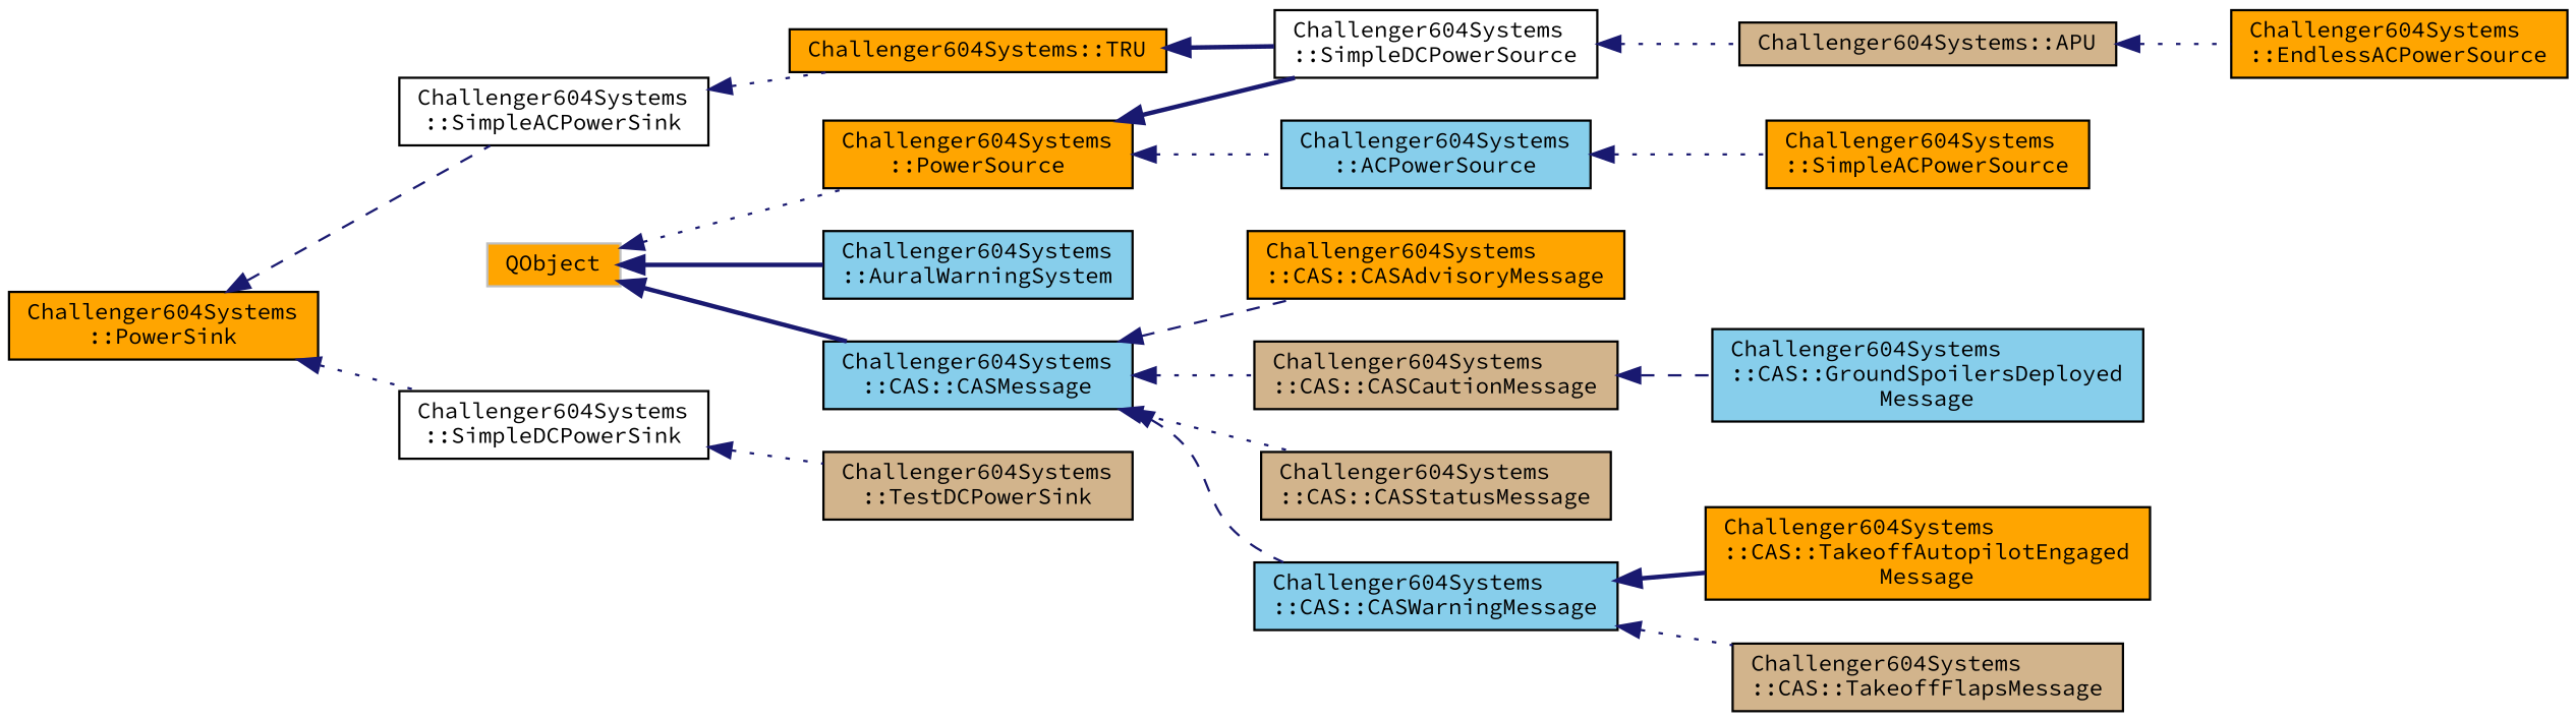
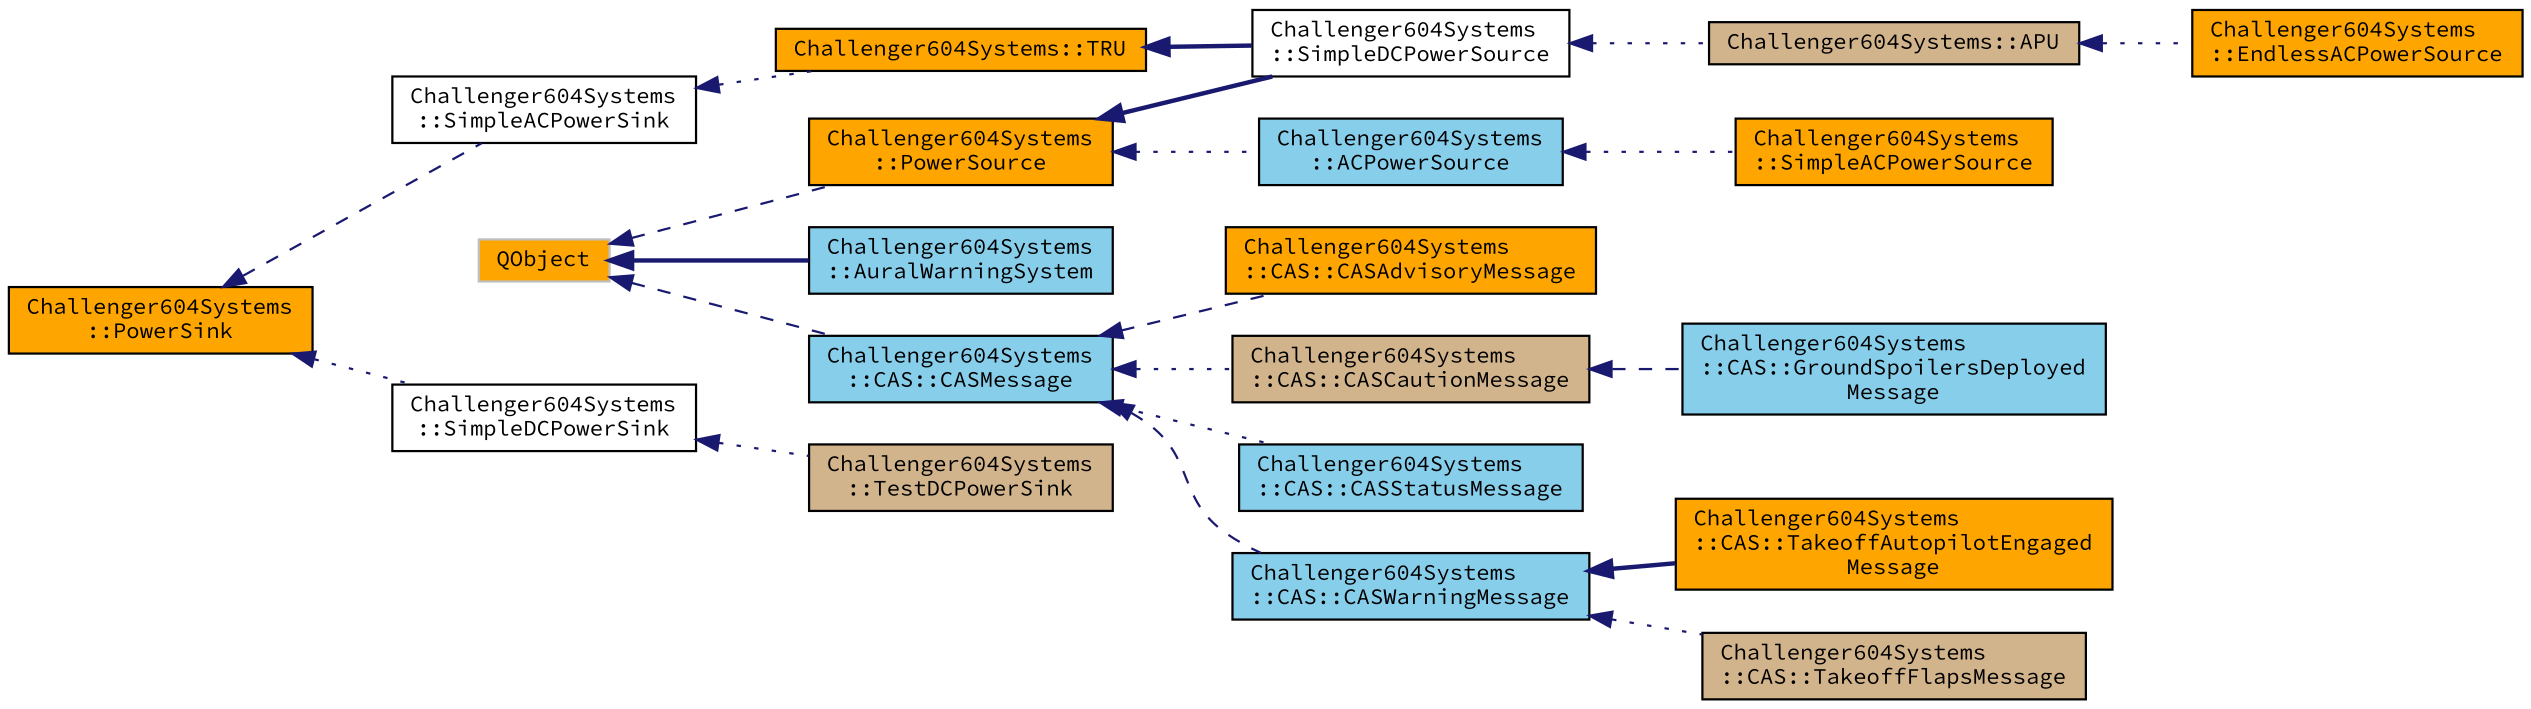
  digraph {
    fontname="Source Code Pro"
    rankdir=LR
    node [color=black fillcolor=orange fontname="Source Code Pro" fontsize=10 shape=record style=filled]
    edge [color=midnightblue dir=back fontname="Source Code Pro" fontsize=10 labelfontname=Helvetica labelfontsize=10 style=dotted]
    n1 [height=0.2 label="Challenger604Systems\l::PowerSink" width=0.4]
    n2 [fillcolor=white height=0.2 label="Challenger604Systems\l::SimpleACPowerSink" width=0.4]
    n3 [fillcolor=white height=0.2 label="Challenger604Systems\l::SimpleDCPowerSink" width=0.4]
    n4 [height=0.2 label="Challenger604Systems::TRU" width=0.4]
    n5 [fillcolor=tan height=0.2 label="Challenger604Systems\l::TestDCPowerSink" width=0.4]
    n6 [fillcolor=white height=0.2 label="Challenger604Systems\l::SimpleDCPowerSource" width=0.4]
    n7 [color=grey75 height=0.2 label=QObject width=0.4]
    n8 [fillcolor=skyblue height=0.2 label="Challenger604Systems\l::AuralWarningSystem" width=0.4]
    n9 [fillcolor=skyblue height=0.2 label="Challenger604Systems\l::CAS::CASMessage" width=0.4]
    n10 [height=0.2 label="Challenger604Systems\l::PowerSource" width=0.4]
    n11 [height=0.2 label="Challenger604Systems\l::CAS::CASAdvisoryMessage" width=0.4]
    n12 [fillcolor=tan height=0.2 label="Challenger604Systems\l::CAS::CASCautionMessage" width=0.4]
-   n13 [fillcolor=tan height=0.2 label="Challenger604Systems\l::CAS::CASStatusMessage" width=0.4]
+   n13 [fillcolor=skyblue height=0.2 label="Challenger604Systems\l::CAS::CASStatusMessage" width=0.4]
    n14 [fillcolor=skyblue height=0.2 label="Challenger604Systems\l::CAS::CASWarningMessage" width=0.4]
    n15 [fillcolor=skyblue height=0.2 label="Challenger604Systems\l::ACPowerSource" width=0.4]
    n16 [fillcolor=skyblue height=0.2 label="Challenger604Systems\l::CAS::GroundSpoilersDeployed\lMessage" width=0.4]
    n17 [height=0.2 label="Challenger604Systems\l::CAS::TakeoffAutopilotEngaged\lMessage" width=0.4]
    n18 [fillcolor=tan height=0.2 label="Challenger604Systems\l::CAS::TakeoffFlapsMessage" width=0.4]
    n19 [height=0.2 label="Challenger604Systems\l::SimpleACPowerSource" width=0.4]
    n20 [fillcolor=tan height=0.2 label="Challenger604Systems::APU" width=0.4]
    n21 [height=0.2 label="Challenger604Systems\l::EndlessACPowerSource" width=0.4]
    n1 -> n2 [style=dashed]
    n1 -> n3
    n2 -> n4
    n3 -> n5
    n4 -> n6 [style=bold]
    n6 -> n20
    n7 -> n8 [style=bold]
-   n7 -> n9 [style=bold]
-   n7 -> n10
+   n7 -> n9 [style=dashed]
+   n7 -> n10 [style=dashed]
    n9 -> n11 [style=dashed]
    n9 -> n12
    n9 -> n13
    n9 -> n14 [style=dashed]
    n10 -> n6 [style=bold]
    n10 -> n15
    n12 -> n16 [style=dashed]
    n14 -> n17 [style=bold]
    n14 -> n18
    n15 -> n19
    n20 -> n21
  }
